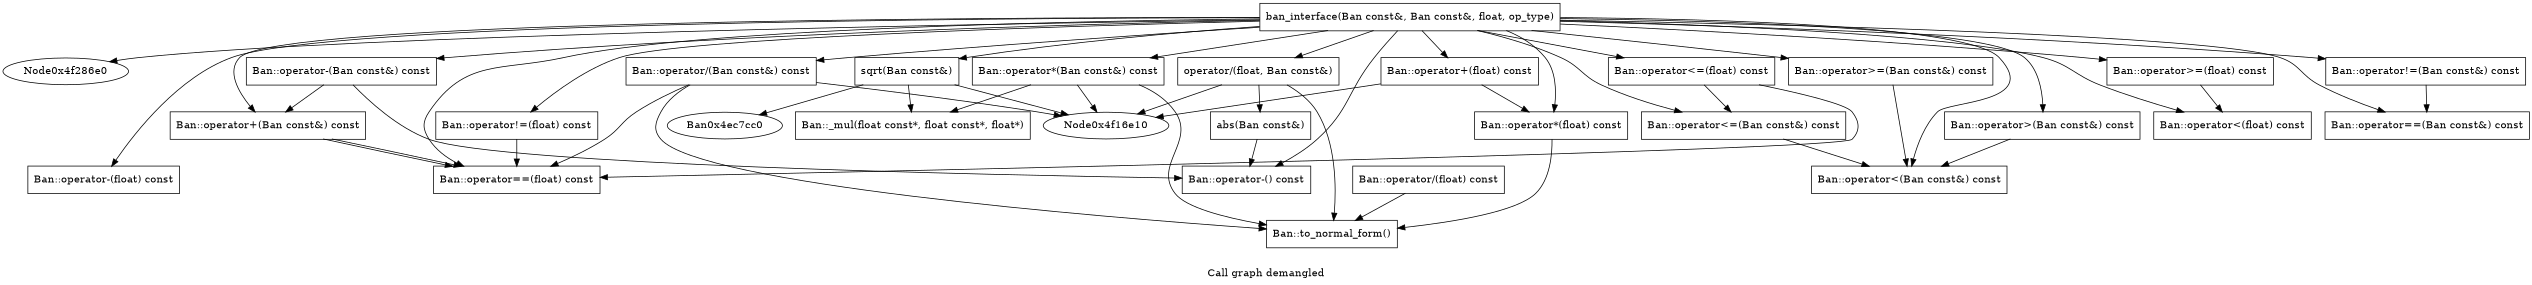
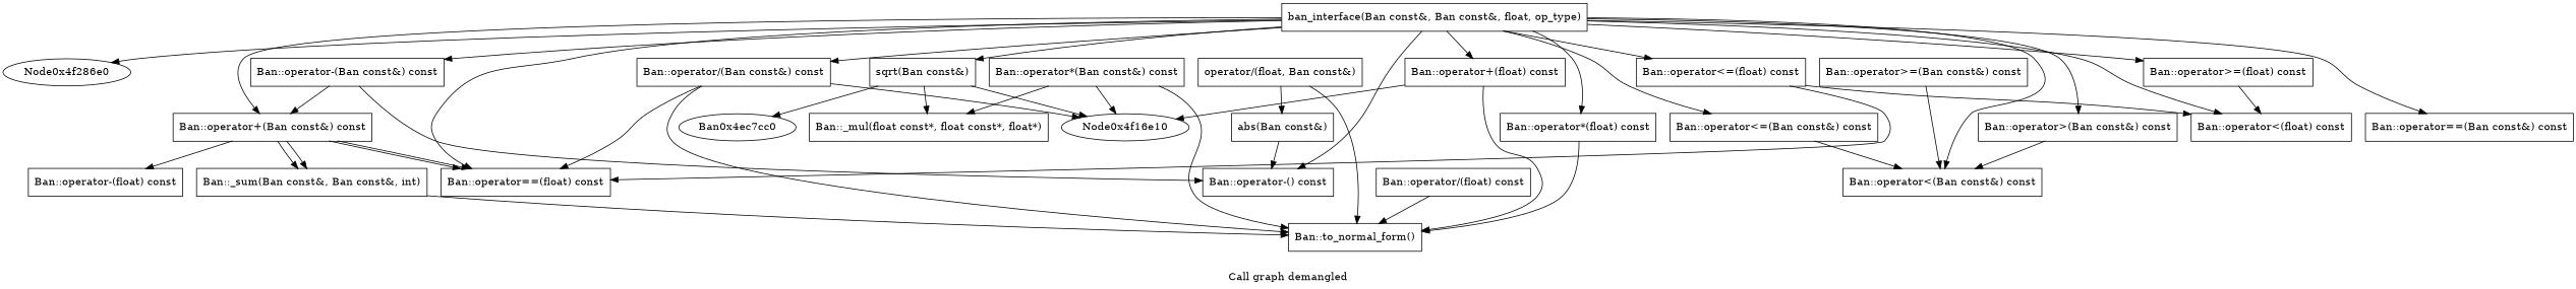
  digraph {
    label="Call graph demangled"
    node [filename="../../../../src/ban_s3.cpp" shape=record]
    n1 [demanglename=ban_interface fid=1 filename="../../../../src/ban_interface.cpp" label="{ban_interface(Ban const&, Ban const&, float, op_type)}" linenumber=4 manglename=_Z13ban_interfaceRK3BanS1_f7op_type]
    n2 [label=Node0x4f286e0 filename="" shape=""]
    n3 [demanglename="Ban::operator+" fid=2 label="{Ban::operator+(Ban const&) const}" linenumber=74 manglename=_ZNK3BanplERKS_]
    n4 [demanglename="Ban::operator-" fid=6 label="{Ban::operator-() const}" linenumber=99 manglename=_ZNK3BanngEv]
    n5 [demanglename="Ban::operator-" fid=7 filename="../../../../test/../src/ban_s3.h" label="{Ban::operator-(Ban const&) const}" linenumber=58 manglename=_ZNK3BanmiERKS_]
    n6 [demanglename="Ban::operator*" fid=8 label="{Ban::operator*(Ban const&) const}" linenumber=114 manglename=_ZNK3BanmlERKS_]
    n7 [demanglename="Ban::operator/" fid=10 label="{Ban::operator/(Ban const&) const}" linenumber=126 manglename=_ZNK3BandvERKS_]
    n8 [demanglename=sqrt fid=12 label="{sqrt(Ban const&)}" linenumber=243 manglename=_Z4sqrtRK3Ban]
    n9 [demanglename="Ban::operator==" fid=13 label="{Ban::operator==(Ban const&) const}" linenumber=17 manglename=_ZNK3BaneqERKS_]
-   n10 [demanglename="Ban::operator!=" fid=14 filename="../../../../test/../src/ban_s3.h" label="{Ban::operator!=(Ban const&) const}" linenumber=70 manglename=_ZNK3BanneERKS_]
    n11 [demanglename="Ban::operator\<" fid=15 label="{Ban::operator\<(Ban const&) const}" linenumber=177 manglename=_ZNK3BanltERKS_]
    n12 [demanglename="Ban::operator\>" fid=16 filename="../../../../test/../src/ban_s3.h" label="{Ban::operator\>(Ban const&) const}" linenumber=72 manglename=_ZNK3BangtERKS_]
    n13 [demanglename="Ban::operator\<=" fid=17 filename="../../../../test/../src/ban_s3.h" label="{Ban::operator\<=(Ban const&) const}" linenumber=73 manglename=_ZNK3BanleERKS_]
    n14 [demanglename="Ban::operator\>=" fid=18 filename="../../../../test/../src/ban_s3.h" label="{Ban::operator\>=(Ban const&) const}" linenumber=74 manglename=_ZNK3BangeERKS_]
    n15 [demanglename="Ban::operator+" fid=19 label="{Ban::operator+(float) const}" linenumber=270 manglename=_ZNK3BanplEf]
    n16 [demanglename="Ban::operator-" fid=20 filename="../../../../test/../src/ban_s3.h" label="{Ban::operator-(float) const}" linenumber=78 manglename=_ZNK3BanmiEf]
    n17 [demanglename="Ban::operator*" fid=21 label="{Ban::operator*(float) const}" linenumber=311 manglename=_ZNK3BanmlEf]
    n18 [demanglename="operator/" fid=23 label="{operator/(float, Ban const&)}" linenumber=142 manglename=_ZdvfRK3Ban]
    n19 [demanglename="Ban::operator==" fid=3 label="{Ban::operator==(float) const}" linenumber=21 manglename=_ZNK3BaneqEf]
-   n20 [demanglename="Ban::operator!=" fid=24 filename="../../../../test/../src/ban_s3.h" label="{Ban::operator!=(float) const}" linenumber=84 manglename=_ZNK3BanneEf]
    n21 [demanglename="Ban::operator\<" fid=25 label="{Ban::operator\<(float) const}" linenumber=212 manglename=_ZNK3BanltEf]
    n22 [demanglename="Ban::operator\<=" fid=27 filename="../../../../test/../src/ban_s3.h" label="{Ban::operator\<=(float) const}" linenumber=87 manglename=_ZNK3BanleEf]
    n23 [demanglename="Ban::operator\>=" fid=28 filename="../../../../test/../src/ban_s3.h" label="{Ban::operator\>=(float) const}" linenumber=88 manglename=_ZNK3BangeEf]
+   n24 [demanglename="Ban::_sum" fid=4 label="{Ban::_sum(Ban const&, Ban const&, int)}" linenumber=50 manglename=_ZN3Ban4_sumERKS_S1_i]
    n25 [demanglename="Ban::to_normal_form" fid=5 label="{Ban::to_normal_form()}" linenumber=26 manglename=_ZN3Ban14to_normal_formEv]
    n26 [demanglename="Ban::_mul" fid=9 label="{Ban::_mul(float const*, float const*, float*)}" linenumber=108 manglename=_ZN3Ban4_mulEPKfS1_Pf]
    n27 [label=Node0x4f16e10 filename="" shape=""]
    n28 [demanglename=abs fid=11 label="{abs(Ban const&)}" linenumber=236 manglename=_Z3absRK3Ban]
    n29 [label=Ban0x4ec7cc0 filename="" shape=""]
    n30 [demanglename="Ban::operator/" fid=22 label="{Ban::operator/(float) const}" linenumber=323 manglename=_ZNK3BandvEf]
    n1 -> n2
    n1 -> n3
    n1 -> n4
    n1 -> n5
-   n1 -> n6
    n1 -> n7
    n1 -> n8
    n1 -> n9
-   n1 -> n10
    n1 -> n11
    n1 -> n12
    n1 -> n13
-   n1 -> n14
    n1 -> n15
-   n1 -> n16
+   n3 -> n16
    n1 -> n17
-   n1 -> n18
    n1 -> n19
-   n1 -> n20
    n1 -> n21
    n1 -> n22
    n1 -> n23
    n3 -> n19
    n3 -> n19
+   n3 -> n24
+   n3 -> n24
    n5 -> n3
    n5 -> n4
    n6 -> n25
    n6 -> n26
    n6 -> n27
    n7 -> n19
    n7 -> n25
    n7 -> n27
    n8 -> n26
    n8 -> n27
    n8 -> n29
-   n10 -> n9
    n12 -> n11
    n13 -> n11
    n14 -> n11
-   n15 -> n17
+   n15 -> n25
    n15 -> n27
    n17 -> n25
    n18 -> n25
-   n18 -> n27
    n18 -> n28
-   n20 -> n19
    n22 -> n19
-   n22 -> n13
+   n22 -> n21
    n23 -> n21
+   n24 -> n25
    n28 -> n4
    n30 -> n25
  }
